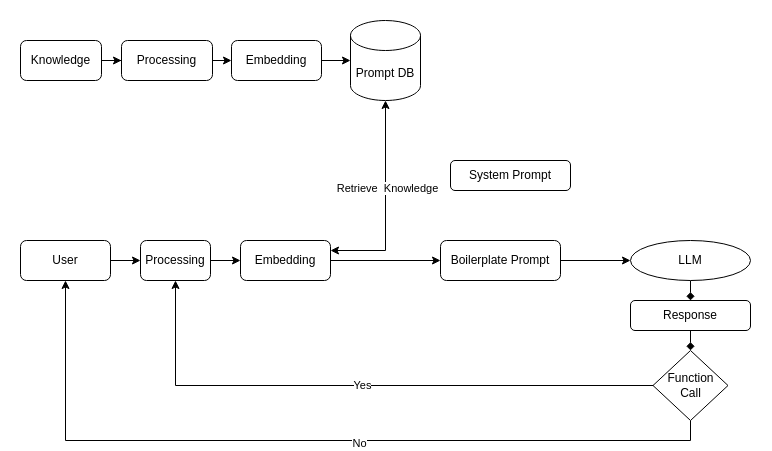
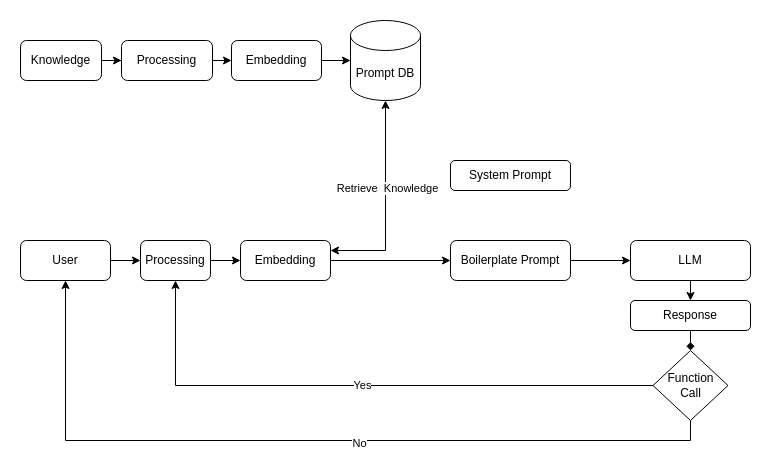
  <mxCell id="0" />
  <mxCell id="1" parent="0" />
  <mxCell id="2" style="edgeStyle=orthogonalEdgeStyle;rounded=0;orthogonalLoop=1;jettySize=auto;html=1;exitX=1;exitY=0.5;exitDx=0;exitDy=0;" edge="1" parent="1" source="3" target="5"><mxGeometry relative="1" as="geometry" /></mxCell>
  <mxCell id="3" value="User" style="rounded=1;whiteSpace=wrap;html=1;fontSize=12;glass=0;strokeWidth=1;shadow=0;" parent="1" vertex="1"><mxGeometry x="20" y="240" width="90" height="40" as="geometry" /></mxCell>
  <mxCell id="4" style="edgeStyle=orthogonalEdgeStyle;rounded=0;orthogonalLoop=1;jettySize=auto;html=1;entryX=0;entryY=0.5;entryDx=0;entryDy=0;" edge="1" parent="1" source="5" target="10"><mxGeometry relative="1" as="geometry" /></mxCell>
  <mxCell id="5" value="Processing" style="rounded=1;whiteSpace=wrap;html=1;" vertex="1" parent="1"><mxGeometry x="140" y="240" width="70" height="40" as="geometry" /></mxCell>
  <mxCell id="6" style="edgeStyle=orthogonalEdgeStyle;rounded=0;orthogonalLoop=1;jettySize=auto;html=1;exitX=1;exitY=0;exitDx=0;exitDy=0;entryX=1;entryY=0;entryDx=0;entryDy=0;" edge="1" parent="1" source="10" target="10"><mxGeometry relative="1" as="geometry" /></mxCell>
  <mxCell id="7" style="edgeStyle=orthogonalEdgeStyle;rounded=0;orthogonalLoop=1;jettySize=auto;html=1;exitX=1;exitY=0.25;exitDx=0;exitDy=0;startArrow=classic;startFill=1;" edge="1" parent="1" source="10" target="11"><mxGeometry relative="1" as="geometry" /></mxCell>
  <mxCell id="8" value="Retrieve&amp;nbsp; Knowledge" style="edgeLabel;html=1;align=center;verticalAlign=middle;resizable=0;points=[];" vertex="1" connectable="0" parent="7"><mxGeometry x="0.147" y="-1" relative="1" as="geometry"><mxPoint as="offset" /></mxGeometry></mxCell>
  <mxCell id="9" style="edgeStyle=orthogonalEdgeStyle;rounded=0;orthogonalLoop=1;jettySize=auto;html=1;exitX=1;exitY=0.5;exitDx=0;exitDy=0;" edge="1" parent="1" source="10" target="13"><mxGeometry relative="1" as="geometry"><mxPoint x="390" y="259.759" as="targetPoint" /></mxGeometry></mxCell>
  <mxCell id="10" value="Embedding" style="rounded=1;whiteSpace=wrap;html=1;" vertex="1" parent="1"><mxGeometry x="240" y="240" width="90" height="40" as="geometry" /></mxCell>
  <mxCell id="11" value="Prompt DB" style="shape=cylinder3;whiteSpace=wrap;html=1;boundedLbl=1;backgroundOutline=1;size=15;" vertex="1" parent="1"><mxGeometry x="350" y="20" width="70" height="80" as="geometry" /></mxCell>
  <mxCell id="12" style="edgeStyle=orthogonalEdgeStyle;rounded=0;orthogonalLoop=1;jettySize=auto;html=1;entryX=0;entryY=0.5;entryDx=0;entryDy=0;" edge="1" parent="1" source="13" target="16"><mxGeometry relative="1" as="geometry" /></mxCell>
- <mxCell id="13" value="Boilerplate Prompt" style="rounded=1;whiteSpace=wrap;html=1;" vertex="1" parent="1"><mxGeometry x="440" y="240" width="120" height="40" as="geometry" /></mxCell>
+ <mxCell id="13" value="Boilerplate Prompt" style="rounded=1;whiteSpace=wrap;html=1;" vertex="1" parent="1"><mxGeometry x="450" y="240" width="120" height="40" as="geometry" /></mxCell>
  <mxCell id="14" value="System Prompt" style="rounded=1;whiteSpace=wrap;html=1;" vertex="1" parent="1"><mxGeometry x="450" y="160" width="120" height="30" as="geometry" /></mxCell>
- <mxCell id="15" style="edgeStyle=orthogonalEdgeStyle;rounded=0;orthogonalLoop=1;jettySize=auto;html=1;exitX=0.5;exitY=1;exitDx=0;exitDy=0;entryX=0.5;entryY=0;entryDx=0;entryDy=0;endArrow=diamond;" edge="1" parent="1" source="16" target="18"><mxGeometry relative="1" as="geometry" /></mxCell>
- <mxCell id="16" value="LLM" style="ellipse;whiteSpace=wrap;html=1;" vertex="1" parent="1"><mxGeometry x="630" y="240" width="120" height="40" as="geometry" /></mxCell>
+ <mxCell id="15" style="edgeStyle=orthogonalEdgeStyle;rounded=0;orthogonalLoop=1;jettySize=auto;html=1;exitX=0.5;exitY=1;exitDx=0;exitDy=0;entryX=0.5;entryY=0;entryDx=0;entryDy=0;" edge="1" parent="1" source="16" target="18"><mxGeometry relative="1" as="geometry" /></mxCell>
+ <mxCell id="16" value="LLM" style="rounded=1;whiteSpace=wrap;html=1;" vertex="1" parent="1"><mxGeometry x="630" y="240" width="120" height="40" as="geometry" /></mxCell>
  <mxCell id="17" style="edgeStyle=orthogonalEdgeStyle;rounded=0;orthogonalLoop=1;jettySize=auto;html=1;exitX=0.5;exitY=1;exitDx=0;exitDy=0;entryX=0.5;entryY=0;entryDx=0;entryDy=0;endArrow=diamond;" edge="1" parent="1" source="18" target="22"><mxGeometry relative="1" as="geometry" /></mxCell>
  <mxCell id="18" value="Response" style="rounded=1;whiteSpace=wrap;html=1;" vertex="1" parent="1"><mxGeometry x="630" y="300" width="120" height="30" as="geometry" /></mxCell>
  <mxCell id="19" value="Yes" style="edgeStyle=orthogonalEdgeStyle;rounded=0;orthogonalLoop=1;jettySize=auto;html=1;entryX=0.5;entryY=1;entryDx=0;entryDy=0;" edge="1" parent="1" source="22" target="5"><mxGeometry relative="1" as="geometry" /></mxCell>
  <mxCell id="20" style="edgeStyle=orthogonalEdgeStyle;rounded=0;orthogonalLoop=1;jettySize=auto;html=1;exitX=0.5;exitY=1;exitDx=0;exitDy=0;" edge="1" parent="1" source="22" target="3"><mxGeometry relative="1" as="geometry"><mxPoint x="690" y="480" as="targetPoint" /></mxGeometry></mxCell>
  <mxCell id="21" value="No" style="edgeLabel;html=1;align=center;verticalAlign=middle;resizable=0;points=[];" vertex="1" connectable="0" parent="20"><mxGeometry x="-0.126" y="2" relative="1" as="geometry"><mxPoint as="offset" /></mxGeometry></mxCell>
  <mxCell id="22" value="Function&lt;br&gt;Call" style="rhombus;whiteSpace=wrap;html=1;" vertex="1" parent="1"><mxGeometry x="652.5" y="350" width="75" height="70" as="geometry" /></mxCell>
  <mxCell id="23" style="edgeStyle=orthogonalEdgeStyle;rounded=0;orthogonalLoop=1;jettySize=auto;html=1;exitX=1;exitY=0.5;exitDx=0;exitDy=0;" edge="1" parent="1" source="24" target="26"><mxGeometry relative="1" as="geometry" /></mxCell>
  <mxCell id="24" value="Knowledge" style="rounded=1;whiteSpace=wrap;html=1;" vertex="1" parent="1"><mxGeometry x="20" y="40" width="81" height="40" as="geometry" /></mxCell>
  <mxCell id="25" style="edgeStyle=orthogonalEdgeStyle;rounded=0;orthogonalLoop=1;jettySize=auto;html=1;exitX=1;exitY=0.5;exitDx=0;exitDy=0;entryX=0;entryY=0.5;entryDx=0;entryDy=0;" edge="1" parent="1" source="26" target="28"><mxGeometry relative="1" as="geometry" /></mxCell>
  <mxCell id="26" value="Processing" style="rounded=1;whiteSpace=wrap;html=1;" vertex="1" parent="1"><mxGeometry x="121" y="40" width="91" height="40" as="geometry" /></mxCell>
  <mxCell id="27" style="edgeStyle=orthogonalEdgeStyle;rounded=0;orthogonalLoop=1;jettySize=auto;html=1;exitX=1;exitY=0.5;exitDx=0;exitDy=0;entryX=0;entryY=0.5;entryDx=0;entryDy=0;entryPerimeter=0;" edge="1" parent="1" source="28" target="11"><mxGeometry relative="1" as="geometry" /></mxCell>
  <mxCell id="28" value="Embedding" style="rounded=1;whiteSpace=wrap;html=1;" vertex="1" parent="1"><mxGeometry x="231" y="40" width="90" height="40" as="geometry" /></mxCell>
